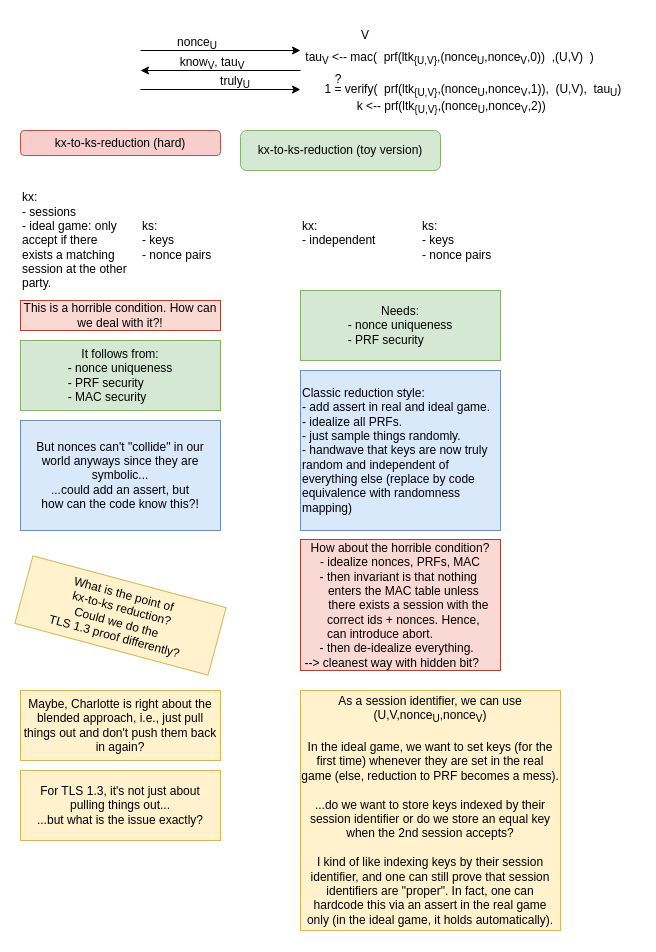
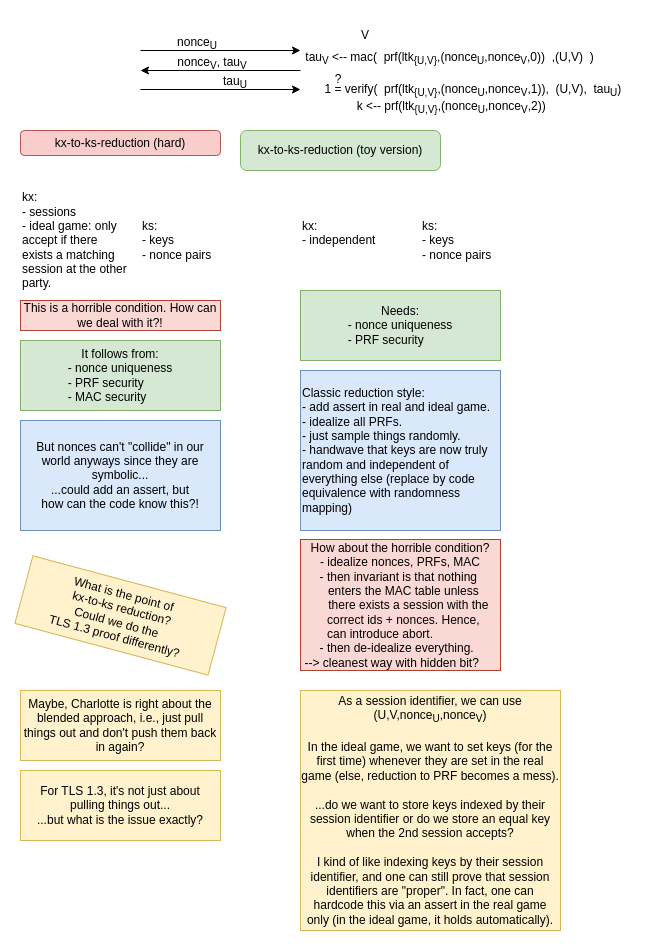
  <mxCell id="0" />
  <mxCell id="1" parent="0" />
  <mxCell id="2" value="kx-to-ks-reduction (hard)" style="rounded=1;whiteSpace=wrap;html=1;fillColor=#f8cecc;strokeColor=#b85450;" vertex="1" parent="1"><mxGeometry x="20" y="130" width="200" height="25" as="geometry" /></mxCell>
  <mxCell id="3" value="" style="endArrow=classic;html=1;rounded=0;" edge="1" parent="1"><mxGeometry width="50" height="50" relative="1" as="geometry"><mxPoint x="140" y="50" as="sourcePoint" /><mxPoint x="300" y="50" as="targetPoint" /></mxGeometry></mxCell>
  <mxCell id="4" value="" style="endArrow=classic;html=1;rounded=0;" edge="1" parent="1"><mxGeometry width="50" height="50" relative="1" as="geometry"><mxPoint x="300" y="70" as="sourcePoint" /><mxPoint x="140" y="70" as="targetPoint" /></mxGeometry></mxCell>
  <mxCell id="5" value="" style="endArrow=classic;html=1;rounded=0;" edge="1" parent="1"><mxGeometry width="50" height="50" relative="1" as="geometry"><mxPoint x="140" y="89" as="sourcePoint" /><mxPoint x="300" y="89" as="targetPoint" /></mxGeometry></mxCell>
  <mxCell id="6" value="V" style="text;html=1;align=center;verticalAlign=middle;whiteSpace=wrap;rounded=0;" vertex="1" parent="1"><mxGeometry x="335" y="20" width="60" height="30" as="geometry" /></mxCell>
  <mxCell id="7" value="nonce&lt;sub&gt;U&lt;/sub&gt;" style="text;html=1;align=center;verticalAlign=middle;whiteSpace=wrap;rounded=0;" vertex="1" parent="1"><mxGeometry x="167" y="28" width="60" height="30" as="geometry" /></mxCell>
- <mxCell id="8" value="know&lt;sub&gt;V&lt;/sub&gt;, tau&lt;sub&gt;V&lt;/sub&gt;" style="text;html=1;align=center;verticalAlign=middle;whiteSpace=wrap;rounded=0;" vertex="1" parent="1"><mxGeometry x="172" y="48" width="80" height="30" as="geometry" /></mxCell>
- <mxCell id="9" value="truly&lt;sub&gt;U&lt;/sub&gt;" style="text;html=1;align=center;verticalAlign=middle;whiteSpace=wrap;rounded=0;" vertex="1" parent="1"><mxGeometry x="195" y="67" width="80" height="30" as="geometry" /></mxCell>
+ <mxCell id="8" value="nonce&lt;sub&gt;V&lt;/sub&gt;, tau&lt;sub&gt;V&lt;/sub&gt;" style="text;html=1;align=center;verticalAlign=middle;whiteSpace=wrap;rounded=0;" vertex="1" parent="1"><mxGeometry x="172" y="48" width="80" height="30" as="geometry" /></mxCell>
+ <mxCell id="9" value="tau&lt;sub&gt;U&lt;/sub&gt;" style="text;html=1;align=center;verticalAlign=middle;whiteSpace=wrap;rounded=0;" vertex="1" parent="1"><mxGeometry x="195" y="67" width="80" height="30" as="geometry" /></mxCell>
  <mxCell id="10" value="tau&lt;sub&gt;V&lt;/sub&gt; &amp;lt;-- mac(&amp;nbsp; prf(ltk&lt;sub&gt;{U,V}&lt;/sub&gt;,(nonce&lt;sub&gt;U&lt;/sub&gt;,nonce&lt;sub&gt;V&lt;/sub&gt;,0))&amp;nbsp; ,(U,V)&amp;nbsp; )&lt;div&gt;&lt;br&gt;&lt;/div&gt;&lt;div&gt;&amp;nbsp; &amp;nbsp; &amp;nbsp; &amp;nbsp; &amp;nbsp; &amp;nbsp; &amp;nbsp; 1 = verify(&amp;nbsp; prf(ltk&lt;sub&gt;{U,V}&lt;/sub&gt;,(nonce&lt;sub&gt;U&lt;/sub&gt;,nonce&lt;sub&gt;V&lt;/sub&gt;,1)),&amp;nbsp; (U,V),&amp;nbsp;&amp;nbsp;&lt;span style=&quot;background-color: initial;&quot;&gt;tau&lt;/span&gt;&lt;sub style=&quot;background-color: initial;&quot;&gt;U&lt;/sub&gt;&lt;span style=&quot;background-color: initial;&quot;&gt;)&lt;/span&gt;&lt;/div&gt;&lt;div&gt;&amp;nbsp;k &amp;lt;-- prf(ltk&lt;sub&gt;{U,V}&lt;/sub&gt;,(nonce&lt;sub&gt;U&lt;/sub&gt;,nonce&lt;sub&gt;V&lt;/sub&gt;,2))&lt;br&gt;&lt;/div&gt;" style="text;html=1;align=center;verticalAlign=middle;resizable=0;points=[];autosize=1;strokeColor=none;fillColor=none;" vertex="1" parent="1"><mxGeometry x="264" y="43" width="370" height="80" as="geometry" /></mxCell>
  <mxCell id="11" value="?" style="text;html=1;align=center;verticalAlign=middle;whiteSpace=wrap;rounded=0;" vertex="1" parent="1"><mxGeometry x="308" y="64" width="60" height="30" as="geometry" /></mxCell>
  <mxCell id="12" value="kx:&lt;div&gt;- sessions&lt;/div&gt;&lt;div&gt;- ideal game: only accept if there exists a matching session at the other party.&lt;/div&gt;" style="text;html=1;align=left;verticalAlign=middle;whiteSpace=wrap;rounded=0;" vertex="1" parent="1"><mxGeometry x="20" y="180" width="110" height="120" as="geometry" /></mxCell>
  <mxCell id="13" value="ks:&lt;div&gt;- keys&lt;/div&gt;&lt;div&gt;- nonce pairs&lt;/div&gt;" style="text;html=1;align=left;verticalAlign=middle;whiteSpace=wrap;rounded=0;" vertex="1" parent="1"><mxGeometry x="140" y="180" width="80" height="120" as="geometry" /></mxCell>
  <mxCell id="14" value="This is a horrible condition. How can we deal with it?!" style="text;html=1;align=center;verticalAlign=middle;whiteSpace=wrap;rounded=0;fillColor=#fad9d5;strokeColor=#ae4132;" vertex="1" parent="1"><mxGeometry x="20" y="300" width="200" height="30" as="geometry" /></mxCell>
  <mxCell id="15" value="It follows from:&lt;div&gt;- nonce uniqueness&lt;/div&gt;&lt;div style=&quot;text-align: left;&quot;&gt;- PRF security&lt;/div&gt;&lt;div style=&quot;text-align: left;&quot;&gt;- MAC security&lt;/div&gt;" style="text;html=1;align=center;verticalAlign=middle;whiteSpace=wrap;rounded=0;fillColor=#d5e8d4;strokeColor=#82b366;" vertex="1" parent="1"><mxGeometry x="20" y="340" width="200" height="70" as="geometry" /></mxCell>
  <mxCell id="16" value="But nonces can't &quot;collide&quot; in our world anyways since they are symbolic...&lt;div&gt;...could add an assert, but&lt;/div&gt;&lt;div&gt;how can the code know this?!&lt;/div&gt;" style="text;html=1;align=center;verticalAlign=middle;whiteSpace=wrap;rounded=0;fillColor=#dae8fc;strokeColor=#6c8ebf;" vertex="1" parent="1"><mxGeometry x="20" y="420" width="200" height="110" as="geometry" /></mxCell>
  <mxCell id="17" value="kx-to-ks-reduction (toy version)" style="rounded=1;whiteSpace=wrap;html=1;fillColor=#d5e8d4;strokeColor=#82b366;" vertex="1" parent="1"><mxGeometry x="240" y="130" width="200" height="40" as="geometry" /></mxCell>
  <mxCell id="18" value="kx:&lt;div&gt;- independent&lt;/div&gt;&lt;div&gt;&lt;br&gt;&lt;/div&gt;" style="text;html=1;align=left;verticalAlign=middle;whiteSpace=wrap;rounded=0;" vertex="1" parent="1"><mxGeometry x="300" y="180" width="110" height="120" as="geometry" /></mxCell>
  <mxCell id="19" value="ks:&lt;div&gt;- keys&lt;/div&gt;&lt;div&gt;- nonce pairs&lt;/div&gt;" style="text;html=1;align=left;verticalAlign=middle;whiteSpace=wrap;rounded=0;" vertex="1" parent="1"><mxGeometry x="420" y="180" width="80" height="120" as="geometry" /></mxCell>
  <mxCell id="20" value="Needs:&lt;div&gt;- nonce uniqueness&lt;/div&gt;&lt;div style=&quot;text-align: left;&quot;&gt;- PRF security&lt;/div&gt;" style="text;html=1;align=center;verticalAlign=middle;whiteSpace=wrap;rounded=0;fillColor=#d5e8d4;strokeColor=#82b366;" vertex="1" parent="1"><mxGeometry x="300" y="290" width="200" height="70" as="geometry" /></mxCell>
  <mxCell id="21" value="Classic reduction style:&lt;div&gt;- add assert in real and ideal game.&lt;/div&gt;&lt;div&gt;- idealize all PRFs.&lt;/div&gt;&lt;div&gt;- just sample things randomly.&lt;/div&gt;&lt;div&gt;- handwave that keys are now truly random and independent of everything else (replace by code equivalence with randomness mapping)&lt;/div&gt;" style="text;html=1;align=left;verticalAlign=middle;whiteSpace=wrap;rounded=0;fillColor=#dae8fc;strokeColor=#6c8ebf;" vertex="1" parent="1"><mxGeometry x="300" y="370" width="200" height="160" as="geometry" /></mxCell>
  <mxCell id="22" value="How about the horrible condition?&lt;div&gt;- idealize nonces, PRFs, MAC&lt;/div&gt;&lt;div&gt;- then invariant is that nothing&amp;nbsp;&lt;/div&gt;&lt;div&gt;&lt;span style=&quot;background-color: initial;&quot;&gt;&amp;nbsp; enters the MAC table unless&lt;/span&gt;&lt;/div&gt;&lt;div&gt;&amp;nbsp; &amp;nbsp; &amp;nbsp;there exists a&amp;nbsp;&lt;span style=&quot;background-color: initial;&quot;&gt;session with the&lt;/span&gt;&lt;/div&gt;&lt;div&gt;&lt;span style=&quot;background-color: initial;&quot;&gt;&amp;nbsp; correct ids + nonces. Hence,&lt;/span&gt;&lt;/div&gt;&lt;div&gt;&lt;span style=&quot;background-color: initial;&quot;&gt;can introduce abort.&amp;nbsp; &amp;nbsp; &amp;nbsp; &amp;nbsp; &amp;nbsp; &amp;nbsp;&amp;nbsp;&lt;/span&gt;&lt;/div&gt;&lt;div&gt;&lt;span style=&quot;background-color: initial;&quot;&gt;- then de-idealize everything.&amp;nbsp;&amp;nbsp;&lt;/span&gt;&lt;/div&gt;&lt;div&gt;&lt;span style=&quot;background-color: initial;&quot;&gt;--&amp;gt; cleanest way with hidden bit?&amp;nbsp; &amp;nbsp; &amp;nbsp;&lt;/span&gt;&lt;/div&gt;" style="text;html=1;align=center;verticalAlign=middle;whiteSpace=wrap;rounded=0;fillColor=#fad9d5;strokeColor=#ae4132;" vertex="1" parent="1"><mxGeometry x="300" y="539" width="200" height="131" as="geometry" /></mxCell>
  <mxCell id="23" value="What is the point of&amp;nbsp;&lt;div&gt;kx-to-ks reduction?&lt;/div&gt;&lt;div&gt;Could we do the&amp;nbsp;&lt;/div&gt;&lt;div&gt;&lt;span style=&quot;background-color: initial;&quot;&gt;TLS 1.3 proof differently?&lt;/span&gt;&lt;/div&gt;" style="text;html=1;align=center;verticalAlign=middle;whiteSpace=wrap;rounded=0;fillColor=#fff2cc;strokeColor=#d6b656;rotation=15;" vertex="1" parent="1"><mxGeometry x="20" y="580" width="200" height="70" as="geometry" /></mxCell>
  <mxCell id="24" value="Maybe, Charlotte is right about the blended approach, i.e., just pull things out and don't push them back in again?" style="text;html=1;align=center;verticalAlign=middle;whiteSpace=wrap;rounded=0;fillColor=#fff2cc;strokeColor=#d6b656;rotation=0;" vertex="1" parent="1"><mxGeometry x="20" y="690" width="200" height="70" as="geometry" /></mxCell>
  <mxCell id="25" value="For TLS 1.3, it's not just about&lt;div&gt;pulling things out...&lt;/div&gt;&lt;div&gt;...but what is the issue exactly?&lt;/div&gt;" style="text;html=1;align=center;verticalAlign=middle;whiteSpace=wrap;rounded=0;fillColor=#fff2cc;strokeColor=#d6b656;rotation=0;" vertex="1" parent="1"><mxGeometry x="20" y="770" width="200" height="70" as="geometry" /></mxCell>
  <mxCell id="26" value="As a session identifier, we can use&lt;div&gt;(U,V,nonce&lt;sub&gt;U&lt;/sub&gt;,nonce&lt;sub&gt;V&lt;/sub&gt;)&lt;/div&gt;&lt;div&gt;&lt;br&gt;&lt;/div&gt;&lt;div&gt;In the ideal game, we want to set keys (for the first time) whenever they are set in the real game (else, reduction to PRF becomes a mess).&lt;/div&gt;&lt;div&gt;&lt;br&gt;&lt;/div&gt;&lt;div&gt;...do we want to store keys indexed by their session identifier or do we store an equal key when the 2nd session accepts?&lt;/div&gt;&lt;div&gt;&lt;br&gt;&lt;/div&gt;&lt;div&gt;I kind of like indexing keys by their session&lt;/div&gt;&lt;div&gt;identifier, and one can still prove that session identifiers are &quot;proper&quot;. In fact, one can hardcode this via an assert in the real game only (in the ideal game, it holds automatically).&lt;/div&gt;" style="text;html=1;align=center;verticalAlign=middle;whiteSpace=wrap;rounded=0;fillColor=#fff2cc;strokeColor=#d6b656;rotation=0;" vertex="1" parent="1"><mxGeometry x="300" y="690" width="260" height="240" as="geometry" /></mxCell>
